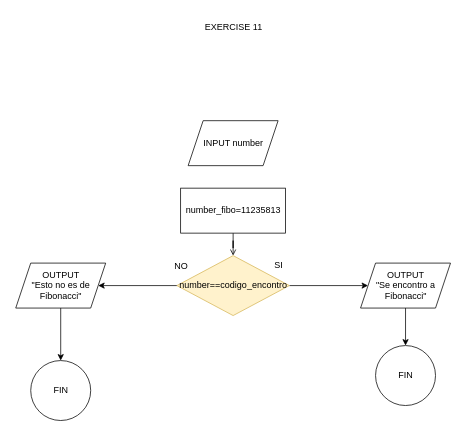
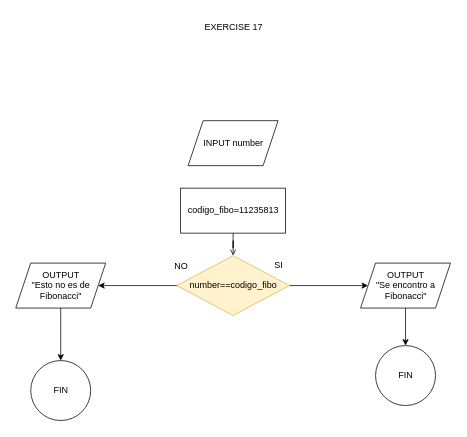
  <mxCell id="0" />
  <mxCell id="1" parent="0" />
- <mxCell id="2" value="EXERCISE 11" style="text;html=1;align=center;verticalAlign=middle;resizable=0;points=[];autosize=1;strokeColor=none;fillColor=none;" vertex="1" parent="1"><mxGeometry x="260.5" width="100" height="30" as="geometry" y="20" /></mxCell>
+ <mxCell id="2" value="EXERCISE 17" style="text;html=1;align=center;verticalAlign=middle;resizable=0;points=[];autosize=1;strokeColor=none;fillColor=none;" vertex="1" parent="1"><mxGeometry x="260.5" width="100" height="30" as="geometry" y="20" /></mxCell>
  <mxCell id="3" value="INPUT number" style="shape=parallelogram;perimeter=parallelogramPerimeter;whiteSpace=wrap;html=1;fixedSize=1;" vertex="1" parent="1"><mxGeometry x="250.5" y="160" width="120" height="60" as="geometry" /></mxCell>
  <mxCell id="4" value="" style="edgeStyle=orthogonalEdgeStyle;rounded=0;orthogonalLoop=1;jettySize=auto;html=1;endArrow=open;" edge="1" parent="1" source="5" target="8"><mxGeometry relative="1" as="geometry" /></mxCell>
- <mxCell id="5" value="number_fibo=11235813" style="whiteSpace=wrap;html=1;" vertex="1" parent="1"><mxGeometry x="240.5" y="250" width="140" height="60" as="geometry" /></mxCell>
+ <mxCell id="5" value="codigo_fibo=11235813" style="whiteSpace=wrap;html=1;" vertex="1" parent="1"><mxGeometry x="240.5" y="250" width="140" height="60" as="geometry" /></mxCell>
  <mxCell id="6" value="" style="edgeStyle=orthogonalEdgeStyle;rounded=0;orthogonalLoop=1;jettySize=auto;html=1;" edge="1" parent="1" source="8" target="11"><mxGeometry relative="1" as="geometry" /></mxCell>
  <mxCell id="7" value="" style="edgeStyle=orthogonalEdgeStyle;rounded=0;orthogonalLoop=1;jettySize=auto;html=1;" edge="1" parent="1" source="8" target="14"><mxGeometry relative="1" as="geometry" /></mxCell>
- <mxCell id="8" value="number==codigo_encontro" style="rhombus;whiteSpace=wrap;html=1;fillColor=#fff2cc;strokeColor=#d6b656;" vertex="1" parent="1"><mxGeometry x="235.5" y="340" width="150" height="80" as="geometry" /></mxCell>
+ <mxCell id="8" value="number==codigo_fibo" style="rhombus;whiteSpace=wrap;html=1;fillColor=#fff2cc;strokeColor=#d6b656;" vertex="1" parent="1"><mxGeometry x="235.5" y="340" width="150" height="80" as="geometry" /></mxCell>
  <mxCell id="9" value="SI" style="text;html=1;align=center;verticalAlign=middle;resizable=0;points=[];autosize=1;strokeColor=none;fillColor=none;" vertex="1" parent="1"><mxGeometry x="355.5" y="338" width="30" height="30" as="geometry" /></mxCell>
  <mxCell id="10" value="" style="edgeStyle=orthogonalEdgeStyle;rounded=0;orthogonalLoop=1;jettySize=auto;html=1;" edge="1" parent="1" source="11" target="15"><mxGeometry relative="1" as="geometry" /></mxCell>
  <mxCell id="11" value="OUTPUT&lt;div&gt;&quot;Se encontro a Fibonacci&quot;&lt;/div&gt;" style="shape=parallelogram;perimeter=parallelogramPerimeter;whiteSpace=wrap;html=1;fixedSize=1;" vertex="1" parent="1"><mxGeometry x="480.5" y="350" width="120" height="60" as="geometry" /></mxCell>
  <mxCell id="12" value="NO" style="text;html=1;align=center;verticalAlign=middle;resizable=0;points=[];autosize=1;strokeColor=none;fillColor=none;" vertex="1" parent="1"><mxGeometry x="220.5" y="340" width="40" height="30" as="geometry" /></mxCell>
  <mxCell id="13" value="" style="edgeStyle=orthogonalEdgeStyle;rounded=0;orthogonalLoop=1;jettySize=auto;html=1;" edge="1" parent="1" source="14" target="16"><mxGeometry relative="1" as="geometry" /></mxCell>
  <mxCell id="14" value="OUTPUT&lt;div&gt;&quot;Esto no es de Fibonacci&quot;&lt;/div&gt;" style="shape=parallelogram;perimeter=parallelogramPerimeter;whiteSpace=wrap;html=1;fixedSize=1;" vertex="1" parent="1"><mxGeometry x="20.5" y="350" width="120" height="60" as="geometry" /></mxCell>
  <mxCell id="15" value="FIN" style="ellipse;whiteSpace=wrap;html=1;" vertex="1" parent="1"><mxGeometry x="500.5" y="460" width="80" height="80" as="geometry" /></mxCell>
  <mxCell id="16" value="FIN" style="ellipse;whiteSpace=wrap;html=1;" vertex="1" parent="1"><mxGeometry x="40.5" y="480" width="80" height="80" as="geometry" /></mxCell>
